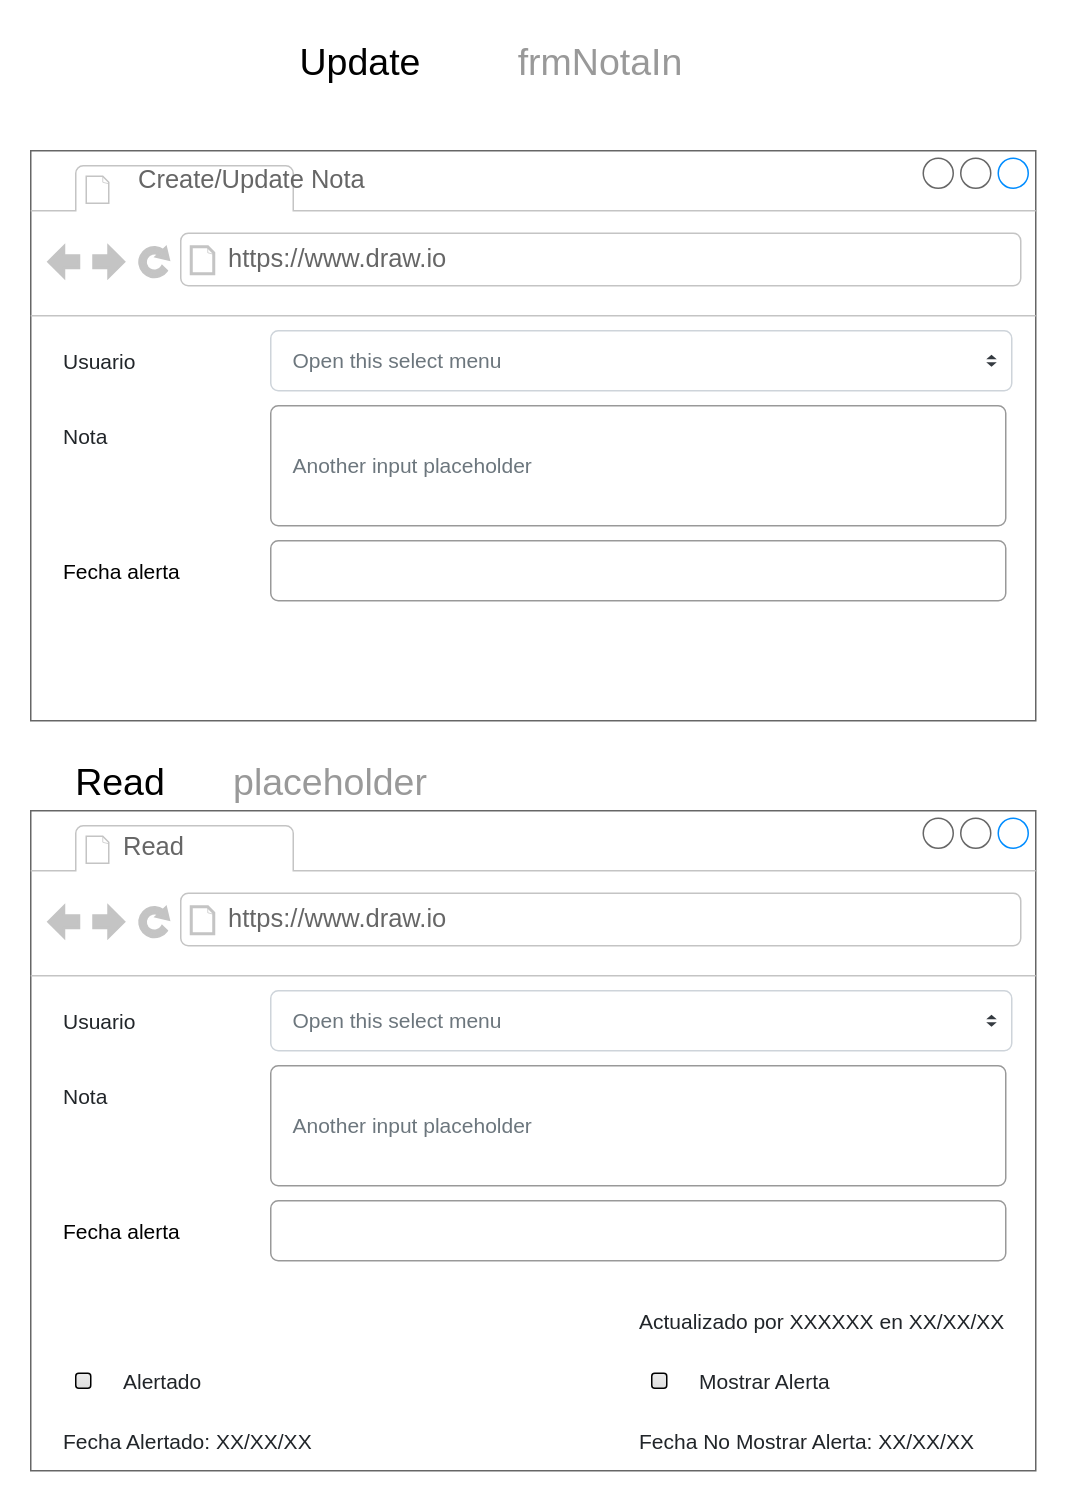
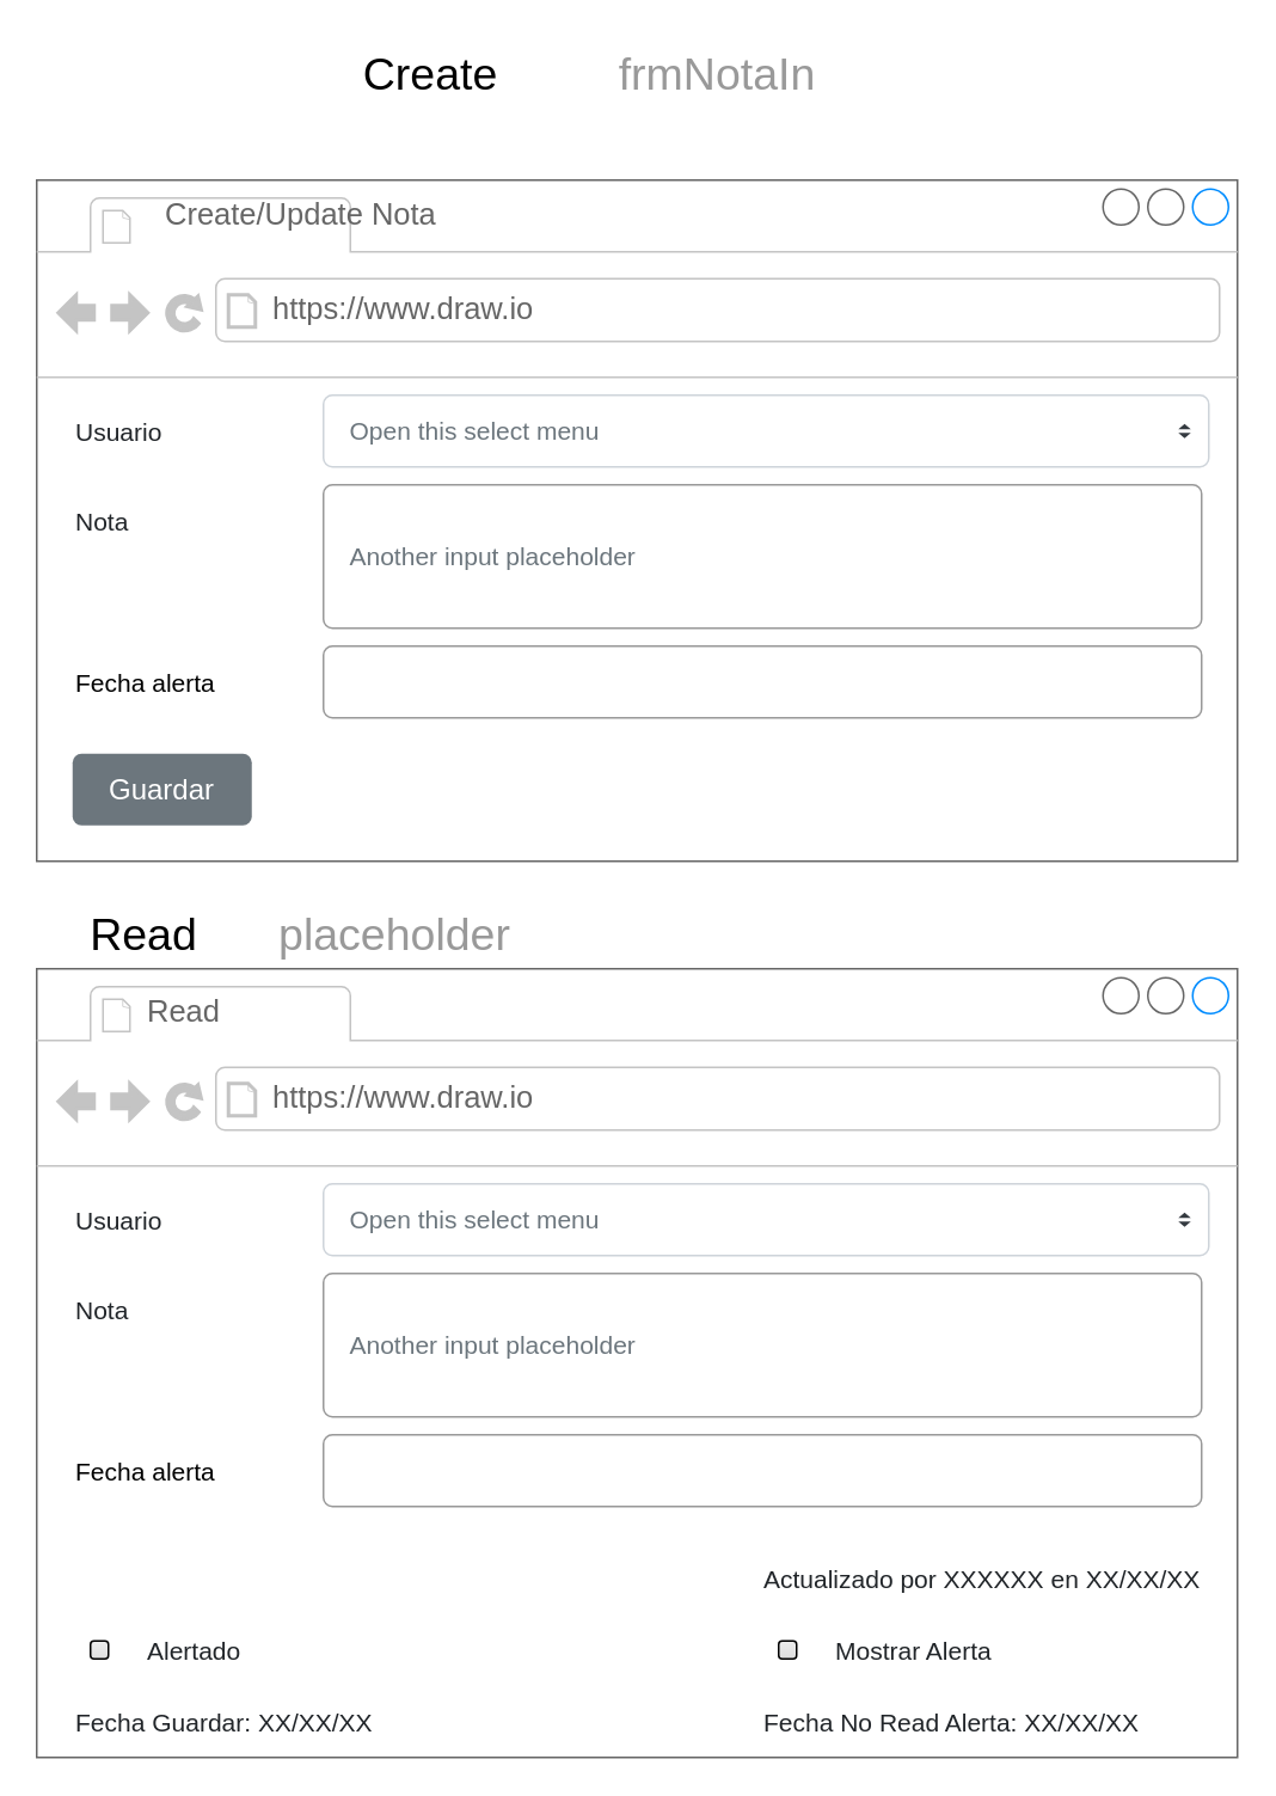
  <mxCell id="0" />
  <mxCell id="1" parent="0" />
  <mxCell id="2" value="Read" style="text;html=1;strokeColor=none;fillColor=none;align=center;verticalAlign=middle;whiteSpace=wrap;rounded=0;fontSize=25;" vertex="1" parent="1"><mxGeometry x="20" y="500" width="120" height="40" as="geometry" /></mxCell>
- <mxCell id="3" value="Update" style="text;html=1;strokeColor=none;fillColor=none;align=center;verticalAlign=middle;whiteSpace=wrap;rounded=0;fontSize=25;" vertex="1" parent="1"><mxGeometry x="180" y="20" width="120" height="40" as="geometry" /></mxCell>
+ <mxCell id="3" value="Create" style="text;html=1;strokeColor=none;fillColor=none;align=center;verticalAlign=middle;whiteSpace=wrap;rounded=0;fontSize=25;" vertex="1" parent="1"><mxGeometry x="180" y="20" width="120" height="40" as="geometry" /></mxCell>
  <mxCell id="4" value="" style="strokeWidth=1;shadow=0;dashed=0;align=center;html=1;shape=mxgraph.mockup.containers.browserWindow;rSize=0;strokeColor=#666666;strokeColor2=#008cff;strokeColor3=#c4c4c4;mainText=,;recursiveResize=0;fontSize=25;" vertex="1" parent="1"><mxGeometry x="20" y="100" width="670" height="380" as="geometry" /></mxCell>
  <mxCell id="5" value="Create/Update Nota" style="strokeWidth=1;shadow=0;dashed=0;align=center;html=1;shape=mxgraph.mockup.containers.anchor;fontSize=17;fontColor=#666666;align=left;" vertex="1" parent="4"><mxGeometry x="70" y="7" width="180" height="26" as="geometry" /></mxCell>
  <mxCell id="6" value="https://www.draw.io" style="strokeWidth=1;shadow=0;dashed=0;align=center;html=1;shape=mxgraph.mockup.containers.anchor;rSize=0;fontSize=17;fontColor=#666666;align=left;" vertex="1" parent="4"><mxGeometry x="130" y="60" width="250" height="26" as="geometry" /></mxCell>
+ <mxCell id="7" value="Guardar" style="html=1;shadow=0;dashed=0;shape=mxgraph.bootstrap.rrect;rSize=5;strokeColor=none;strokeWidth=1;fillColor=#6C767D;fontColor=#FFFFFF;whiteSpace=wrap;align=center;verticalAlign=middle;spacingLeft=0;fontStyle=0;fontSize=16;spacing=5;" vertex="1" parent="4"><mxGeometry x="20" y="320" width="100" height="40" as="geometry" /></mxCell>
  <mxCell id="8" value="Usuario" style="fillColor=none;strokeColor=none;align=left;fontSize=14;fontColor=#212529;" vertex="1" parent="4"><mxGeometry x="20" y="120" width="140" height="40" as="geometry" /></mxCell>
  <mxCell id="9" value="Nota" style="fillColor=none;strokeColor=none;align=left;fontSize=14;fontColor=#212529;" vertex="1" parent="4"><mxGeometry width="140" height="40" relative="1" as="geometry"><mxPoint x="20" y="170" as="offset" /></mxGeometry></mxCell>
  <mxCell id="10" value="Another input placeholder" style="html=1;shadow=0;dashed=0;shape=mxgraph.bootstrap.rrect;rSize=5;fillColor=none;strokeColor=#999999;align=left;spacing=15;fontSize=14;fontColor=#6C767D;" vertex="1" parent="4"><mxGeometry width="490" height="80" relative="1" as="geometry"><mxPoint x="160" y="170" as="offset" /></mxGeometry></mxCell>
  <mxCell id="11" value="Open this select menu" style="html=1;shadow=0;dashed=0;shape=mxgraph.bootstrap.rrect;rSize=5;fillColor=#ffffff;strokeColor=#CED4DA;align=left;spacing=15;fontSize=14;fontColor=#6C767D;" vertex="1" parent="4"><mxGeometry x="160" y="120" width="494" height="40" as="geometry" /></mxCell>
  <mxCell id="12" value="" style="shape=triangle;direction=south;fillColor=#343A40;strokeColor=none;perimeter=none;" vertex="1" parent="11"><mxGeometry x="1" y="0.5" width="7" height="3" relative="1" as="geometry"><mxPoint x="-17" y="1" as="offset" /></mxGeometry></mxCell>
  <mxCell id="13" value="" style="shape=triangle;direction=north;fillColor=#343A40;strokeColor=none;perimeter=none;" vertex="1" parent="11"><mxGeometry x="1" y="0.5" width="7" height="3" relative="1" as="geometry"><mxPoint x="-17" y="-4" as="offset" /></mxGeometry></mxCell>
  <mxCell id="14" value="Fecha alerta" style="fillColor=none;strokeColor=none;align=left;fontSize=14;" vertex="1" parent="4"><mxGeometry x="20" y="260" width="140" height="40" as="geometry" /></mxCell>
  <mxCell id="15" value="" style="html=1;shadow=0;dashed=0;shape=mxgraph.bootstrap.rrect;rSize=5;fillColor=none;strokeColor=#999999;align=left;spacing=15;fontSize=14;fontColor=#6C767D;" vertex="1" parent="4"><mxGeometry x="160" y="260" width="490" height="40" as="geometry" /></mxCell>
  <mxCell id="16" value="frmNotaIn" style="text;html=1;strokeColor=none;fillColor=none;align=center;verticalAlign=middle;whiteSpace=wrap;rounded=0;fontSize=25;fontColor=#999999;" vertex="1" parent="1"><mxGeometry x="340" y="20" width="120" height="40" as="geometry" /></mxCell>
  <mxCell id="17" value="placeholder" style="text;html=1;strokeColor=none;fillColor=none;align=center;verticalAlign=middle;whiteSpace=wrap;rounded=0;fontSize=25;fontColor=#999999;" vertex="1" parent="1"><mxGeometry x="140" y="500" width="160" height="40" as="geometry" /></mxCell>
  <mxCell id="18" value="" style="strokeWidth=1;shadow=0;dashed=0;align=center;html=1;shape=mxgraph.mockup.containers.browserWindow;rSize=0;strokeColor=#666666;strokeColor2=#008cff;strokeColor3=#c4c4c4;mainText=,;recursiveResize=0;fontSize=25;" vertex="1" parent="1"><mxGeometry x="20" y="540" width="670" height="440" as="geometry" /></mxCell>
  <mxCell id="19" value="Read" style="strokeWidth=1;shadow=0;dashed=0;align=center;html=1;shape=mxgraph.mockup.containers.anchor;fontSize=17;fontColor=#666666;align=left;" vertex="1" parent="18"><mxGeometry x="60" y="12" width="110" height="26" as="geometry" /></mxCell>
  <mxCell id="20" value="https://www.draw.io" style="strokeWidth=1;shadow=0;dashed=0;align=center;html=1;shape=mxgraph.mockup.containers.anchor;rSize=0;fontSize=17;fontColor=#666666;align=left;" vertex="1" parent="18"><mxGeometry x="130" y="60" width="250" height="26" as="geometry" /></mxCell>
  <mxCell id="21" value="Usuario" style="fillColor=none;strokeColor=none;align=left;fontSize=14;fontColor=#212529;" vertex="1" parent="18"><mxGeometry x="20" y="120" width="140" height="40" as="geometry" /></mxCell>
  <mxCell id="22" value="Nota" style="fillColor=none;strokeColor=none;align=left;fontSize=14;fontColor=#212529;" vertex="1" parent="18"><mxGeometry width="140" height="40" relative="1" as="geometry"><mxPoint x="20" y="170" as="offset" /></mxGeometry></mxCell>
  <mxCell id="23" value="Another input placeholder" style="html=1;shadow=0;dashed=0;shape=mxgraph.bootstrap.rrect;rSize=5;fillColor=none;strokeColor=#999999;align=left;spacing=15;fontSize=14;fontColor=#6C767D;" vertex="1" parent="18"><mxGeometry width="490" height="80" relative="1" as="geometry"><mxPoint x="160" y="170" as="offset" /></mxGeometry></mxCell>
  <mxCell id="24" value="Open this select menu" style="html=1;shadow=0;dashed=0;shape=mxgraph.bootstrap.rrect;rSize=5;fillColor=#ffffff;strokeColor=#CED4DA;align=left;spacing=15;fontSize=14;fontColor=#6C767D;" vertex="1" parent="18"><mxGeometry x="160" y="120" width="494" height="40" as="geometry" /></mxCell>
  <mxCell id="25" value="" style="shape=triangle;direction=south;fillColor=#343A40;strokeColor=none;perimeter=none;" vertex="1" parent="24"><mxGeometry x="1" y="0.5" width="7" height="3" relative="1" as="geometry"><mxPoint x="-17" y="1" as="offset" /></mxGeometry></mxCell>
  <mxCell id="26" value="" style="shape=triangle;direction=north;fillColor=#343A40;strokeColor=none;perimeter=none;" vertex="1" parent="24"><mxGeometry x="1" y="0.5" width="7" height="3" relative="1" as="geometry"><mxPoint x="-17" y="-4" as="offset" /></mxGeometry></mxCell>
  <mxCell id="27" value="Fecha alerta" style="fillColor=none;strokeColor=none;align=left;fontSize=14;" vertex="1" parent="18"><mxGeometry x="20" y="260" width="140" height="40" as="geometry" /></mxCell>
  <mxCell id="28" value="" style="html=1;shadow=0;dashed=0;shape=mxgraph.bootstrap.rrect;rSize=5;fillColor=none;strokeColor=#999999;align=left;spacing=15;fontSize=14;fontColor=#6C767D;" vertex="1" parent="18"><mxGeometry x="160" y="260" width="490" height="40" as="geometry" /></mxCell>
  <mxCell id="29" value="Actualizado por XXXXXX en XX/XX/XX" style="fillColor=none;strokeColor=none;align=left;fontSize=14;fontColor=#212529;" vertex="1" parent="18"><mxGeometry x="404" y="320" width="250" height="40" as="geometry" /></mxCell>
  <mxCell id="30" value="Alertado" style="fillColor=none;strokeColor=none;align=left;fontSize=14;fontColor=#212529;" vertex="1" parent="18"><mxGeometry x="60" y="360" width="210" height="40" as="geometry" /></mxCell>
- <mxCell id="31" value="Fecha Alertado: XX/XX/XX" style="fillColor=none;strokeColor=none;align=left;fontSize=14;fontColor=#212529;" vertex="1" parent="18"><mxGeometry x="20" y="400" width="250" height="40" as="geometry" /></mxCell>
+ <mxCell id="31" value="Fecha Guardar: XX/XX/XX" style="fillColor=none;strokeColor=none;align=left;fontSize=14;fontColor=#212529;" vertex="1" parent="18"><mxGeometry x="20" y="400" width="250" height="40" as="geometry" /></mxCell>
  <mxCell id="32" value="" style="html=1;shadow=0;dashed=0;shape=mxgraph.bootstrap.checkbox2;labelPosition=right;verticalLabelPosition=middle;align=left;verticalAlign=middle;gradientColor=#DEDEDE;fillColor=#EDEDED;checked=0;spacing=5;checkedFill=#0085FC;checkedStroke=#ffffff;fontSize=25;fontColor=#999999;" vertex="1" parent="18"><mxGeometry x="30" y="375" width="10" height="10" as="geometry" /></mxCell>
  <mxCell id="33" value="Mostrar Alerta" style="fillColor=none;strokeColor=none;align=left;fontSize=14;fontColor=#212529;" vertex="1" parent="18"><mxGeometry x="444" y="360" width="210" height="40" as="geometry" /></mxCell>
- <mxCell id="34" value="Fecha No Mostrar Alerta: XX/XX/XX" style="fillColor=none;strokeColor=none;align=left;fontSize=14;fontColor=#212529;" vertex="1" parent="18"><mxGeometry x="404" y="400" width="250" height="40" as="geometry" /></mxCell>
+ <mxCell id="34" value="Fecha No Read Alerta: XX/XX/XX" style="fillColor=none;strokeColor=none;align=left;fontSize=14;fontColor=#212529;" vertex="1" parent="18"><mxGeometry x="404" y="400" width="250" height="40" as="geometry" /></mxCell>
  <mxCell id="35" value="" style="html=1;shadow=0;dashed=0;shape=mxgraph.bootstrap.checkbox2;labelPosition=right;verticalLabelPosition=middle;align=left;verticalAlign=middle;gradientColor=#DEDEDE;fillColor=#EDEDED;checked=0;spacing=5;checkedFill=#0085FC;checkedStroke=#ffffff;fontSize=25;fontColor=#999999;" vertex="1" parent="18"><mxGeometry x="414" y="375" width="10" height="10" as="geometry" /></mxCell>
